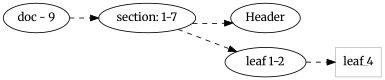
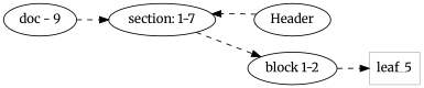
  digraph {
    fontname=Merriweather
    rankdir=LR
    node [fontname=Merriweather]
    edge [fontname=Merriweather style=dashed]
    n1 [label="section: 1-7"]
    n2 [label=Header]
-   n3 [label="leaf 1-2"]
-   leaf_4 [color=Gray shape=rectangle]
+   n3 [label="block 1-2"]
+   leaf_4 [color=Gray shape=rectangle label=leaf_5]
    n5 [label="doc - 9"]
    subgraph sub_1 {
      rank=same
      n1
    }
    subgraph sub_2 {
      rank=same
      n2
      n3
    }
-   n1 -> n2
+   n2 -> n1
    n1 -> n3
    n3 -> leaf_4
    n5 -> n1
  }
